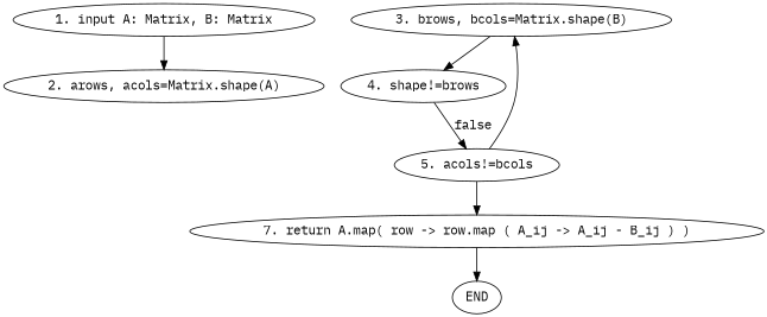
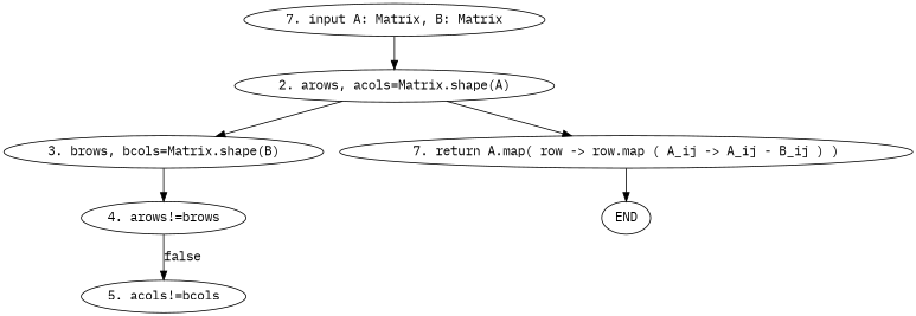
  digraph {
    fontname="IBM Plex Mono"
    node [fontname="IBM Plex Mono"]
    edge [fontname="IBM Plex Mono"]
-   n1 [label="1. input A: Matrix, B: Matrix"]
+   n1 [label="7. input A: Matrix, B: Matrix"]
    n2 [label="2. arows, acols=Matrix.shape(A)"]
    n3 [label="3. brows, bcols=Matrix.shape(B)"]
-   n4 [label="4. shape!=brows"]
+   n4 [label="4. arows!=brows"]
    n5 [label="5. acols!=bcols"]
    n6 [label="7. return A.map( row -> row.map ( A_ij -> A_ij - B_ij ) )"]
    END
    n1 -> n2
-   n5 -> n3
+   n2 -> n3
    n3 -> n4
    n4 -> n5 [label=false]
-   n5 -> n6
+   n2 -> n6
    n6 -> END
  }
